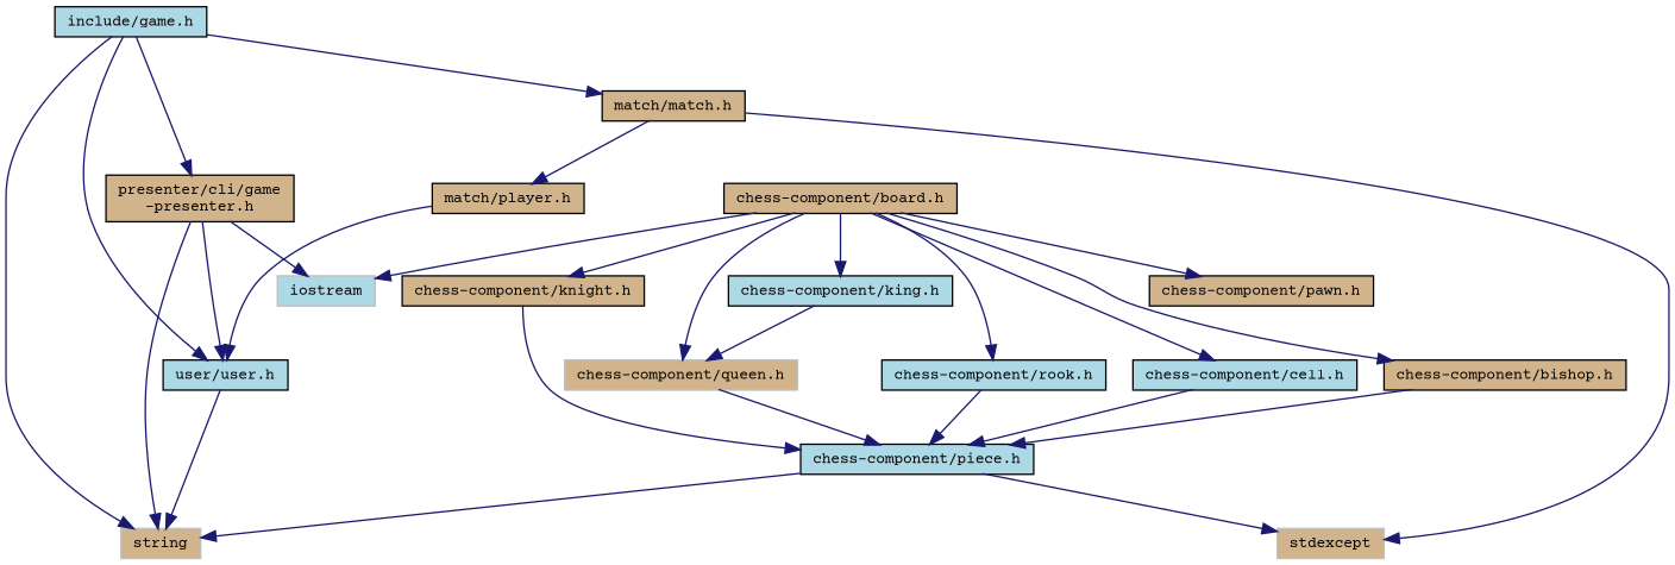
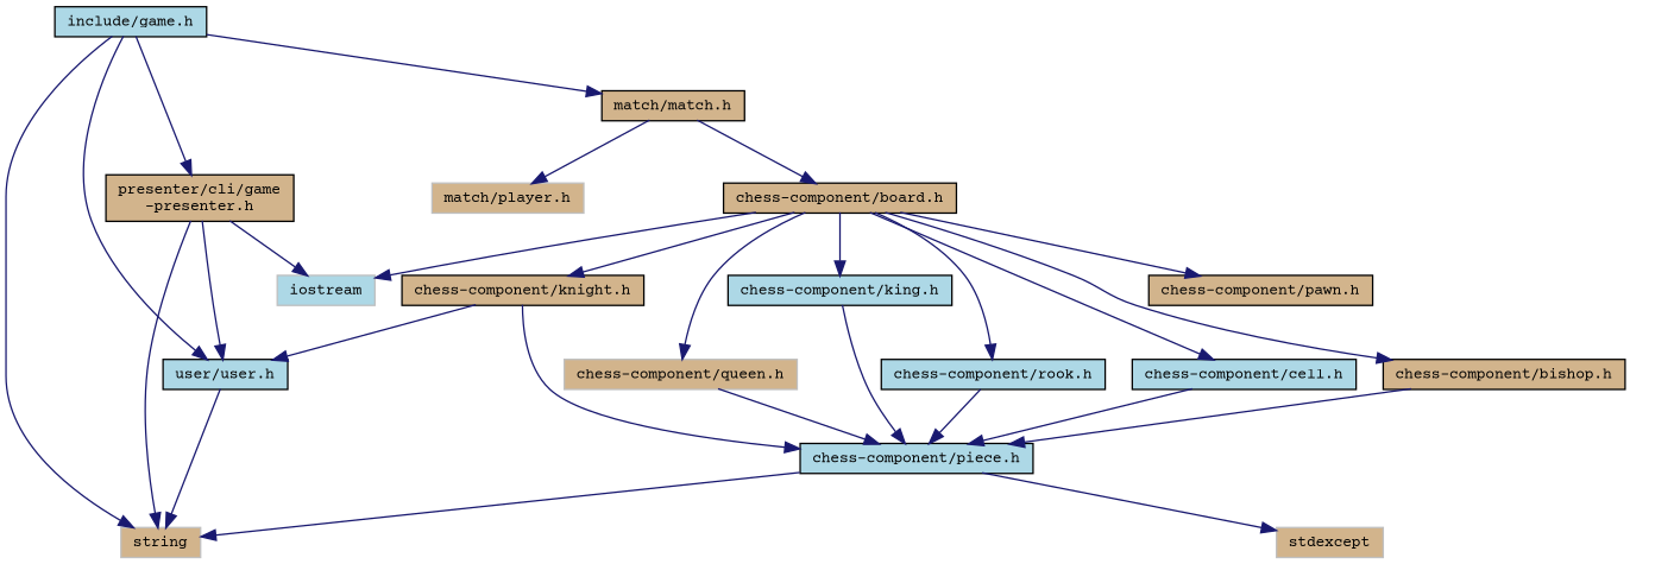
  digraph {
    fontname="Courier Prime"
    node [color=black fillcolor=tan fontname="Courier Prime" fontsize=10 shape=record style=filled]
    edge [color=midnightblue fontname="Courier Prime" fontsize=10 labelfontname=Helvetica labelfontsize=10 style=solid]
    n1 [fillcolor=lightblue fontcolor=black height=0.2 label="include/game.h" width=0.4]
    n2 [color=grey75 height=0.2 label=string width=0.4]
    n3 [fillcolor=lightblue height=0.2 label="user/user.h" width=0.4]
    n4 [height=0.2 label="match/match.h" width=0.4]
    n5 [height=0.2 label="presenter/cli/game\l-presenter.h" width=0.4]
    n6 [height=0.2 label="chess-component/board.h" width=0.4]
-   n7 [height=0.2 label="match/player.h" width=0.4]
+   n7 [color=grey75 height=0.2 label="match/player.h" width=0.4]
    n8 [color=grey75 fillcolor=lightblue height=0.2 label=iostream width=0.4]
    n9 [height=0.2 label="chess-component/pawn.h" width=0.4]
    n10 [height=0.2 label="chess-component/knight.h" width=0.4]
    n11 [height=0.2 label="chess-component/bishop.h" width=0.4]
    n12 [fillcolor=lightblue height=0.2 label="chess-component/rook.h" width=0.4]
    n13 [color=grey75 height=0.2 label="chess-component/queen.h" width=0.4]
    n14 [fillcolor=lightblue height=0.2 label="chess-component/king.h" width=0.4]
    n15 [fillcolor=lightblue height=0.2 label="chess-component/cell.h" width=0.4]
    n16 [fillcolor=lightblue height=0.2 label="chess-component/piece.h" width=0.4]
    n17 [color=grey75 height=0.2 label=stdexcept width=0.4]
    n1 -> n2
    n1 -> n3
    n1 -> n4
    n1 -> n5
    n3 -> n2
-   n4 -> n17
+   n4 -> n6
    n4 -> n7
    n5 -> n2
    n5 -> n3
    n5 -> n8
    n6 -> n8
    n6 -> n9
    n6 -> n10
    n6 -> n11
    n6 -> n12
    n6 -> n13
    n6 -> n14
    n6 -> n15
-   n7 -> n3
+   n10 -> n3
    n10 -> n16
    n11 -> n16
    n12 -> n16
    n13 -> n16
-   n14 -> n13
+   n14 -> n16
    n15 -> n16
    n16 -> n2
    n16 -> n17
  }
